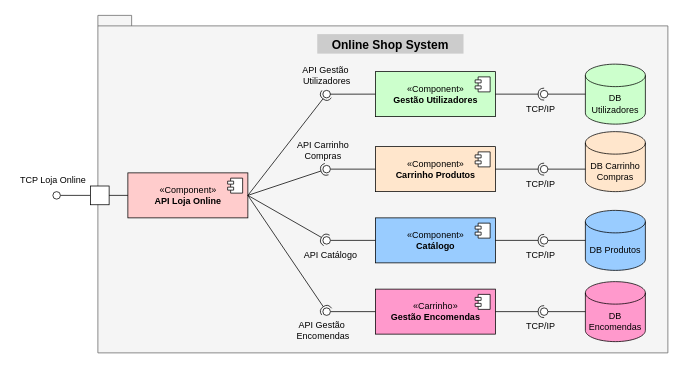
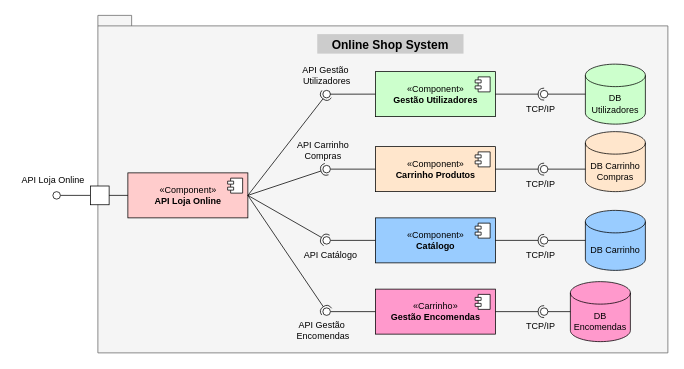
  <mxCell id="0" />
  <mxCell id="1" parent="0" />
  <mxCell id="2" value="" style="shape=folder;fontStyle=1;spacingTop=10;tabWidth=40;tabHeight=14;tabPosition=left;html=1;fillColor=#f5f5f5;fontColor=#333333;strokeColor=#666666;" parent="1" vertex="1"><mxGeometry x="130" y="20" width="760" height="450" as="geometry" /></mxCell>
  <mxCell id="3" value="«Component»&lt;br&gt;&lt;b&gt;API Loja Online&lt;/b&gt;" style="html=1;dropTarget=0;fillColor=#FFCCCC;" parent="1" vertex="1"><mxGeometry x="170" y="230" width="160" height="60" as="geometry" /></mxCell>
  <mxCell id="4" value="" style="shape=module;jettyWidth=8;jettyHeight=4;" parent="3" vertex="1"><mxGeometry x="1" width="20" height="20" relative="1" as="geometry"><mxPoint x="-27" y="7" as="offset" /></mxGeometry></mxCell>
  <mxCell id="5" value="«Carrinho»&lt;br&gt;&lt;b&gt;Gestão Encomendas&lt;/b&gt;" style="html=1;dropTarget=0;fillColor=#FF99CC;" parent="1" vertex="1"><mxGeometry x="500" y="385" width="160" height="60" as="geometry" /></mxCell>
  <mxCell id="6" value="" style="shape=module;jettyWidth=8;jettyHeight=4;" parent="5" vertex="1"><mxGeometry x="1" width="20" height="20" relative="1" as="geometry"><mxPoint x="-27" y="7" as="offset" /></mxGeometry></mxCell>
  <mxCell id="7" value="«Component»&lt;br&gt;&lt;b&gt;Gestão Utilizadores&lt;/b&gt;" style="html=1;dropTarget=0;fillColor=#CCFFCC;" parent="1" vertex="1"><mxGeometry x="500" y="95" width="160" height="60" as="geometry" /></mxCell>
  <mxCell id="8" value="" style="shape=module;jettyWidth=8;jettyHeight=4;" parent="7" vertex="1"><mxGeometry x="1" width="20" height="20" relative="1" as="geometry"><mxPoint x="-27" y="7" as="offset" /></mxGeometry></mxCell>
  <mxCell id="9" value="«Component»&lt;br&gt;&lt;b&gt;Catálogo&lt;/b&gt;" style="html=1;dropTarget=0;fillColor=#99CCFF;" parent="1" vertex="1"><mxGeometry x="500" y="290" width="160" height="60" as="geometry" /></mxCell>
  <mxCell id="10" value="" style="shape=module;jettyWidth=8;jettyHeight=4;" parent="9" vertex="1"><mxGeometry x="1" width="20" height="20" relative="1" as="geometry"><mxPoint x="-27" y="7" as="offset" /></mxGeometry></mxCell>
  <mxCell id="11" value="«Component»&lt;br&gt;&lt;b&gt;Carrinho Produtos&lt;/b&gt;" style="html=1;dropTarget=0;fillColor=#FFE6CC;" parent="1" vertex="1"><mxGeometry x="500" y="195" width="160" height="60" as="geometry" /></mxCell>
  <mxCell id="12" value="" style="shape=module;jettyWidth=8;jettyHeight=4;" parent="11" vertex="1"><mxGeometry x="1" width="20" height="20" relative="1" as="geometry"><mxPoint x="-27" y="7" as="offset" /></mxGeometry></mxCell>
  <mxCell id="13" value="DB Utilizadores" style="shape=cylinder3;whiteSpace=wrap;html=1;boundedLbl=1;backgroundOutline=1;size=15;fillColor=#CCFFCC;" parent="1" vertex="1"><mxGeometry x="780" y="85" width="80" height="80" as="geometry" /></mxCell>
  <mxCell id="14" value="DB Carrinho Compras" style="shape=cylinder3;whiteSpace=wrap;html=1;boundedLbl=1;backgroundOutline=1;size=15;fillColor=#FFE6CC;" parent="1" vertex="1"><mxGeometry x="780" y="175" width="80" height="80" as="geometry" /></mxCell>
- <mxCell id="15" value="DB Produtos" style="shape=cylinder3;whiteSpace=wrap;html=1;boundedLbl=1;backgroundOutline=1;size=15;fillColor=#99CCFF;" parent="1" vertex="1"><mxGeometry x="780" y="280" width="80" height="80" as="geometry" /></mxCell>
- <mxCell id="16" value="DB Encomendas" style="shape=cylinder3;whiteSpace=wrap;html=1;boundedLbl=1;backgroundOutline=1;size=15;fillColor=#FF99CC;" parent="1" vertex="1"><mxGeometry x="780" y="375" width="80" height="80" as="geometry" /></mxCell>
+ <mxCell id="15" value="DB Carrinho" style="shape=cylinder3;whiteSpace=wrap;html=1;boundedLbl=1;backgroundOutline=1;size=15;fillColor=#99CCFF;" parent="1" vertex="1"><mxGeometry x="780" y="280" width="80" height="80" as="geometry" /></mxCell>
+ <mxCell id="16" value="DB Encomendas" style="shape=cylinder3;whiteSpace=wrap;html=1;boundedLbl=1;backgroundOutline=1;size=15;fillColor=#FF99CC;" parent="1" vertex="1"><mxGeometry x="760" y="375" width="80" height="80" as="geometry" /></mxCell>
  <mxCell id="17" value="" style="rounded=0;orthogonalLoop=1;jettySize=auto;html=1;endArrow=none;endFill=0;sketch=0;targetPerimeterSpacing=0;exitX=0;exitY=0.5;exitDx=0;exitDy=0;startArrow=none;" parent="1" source="35" edge="1"><mxGeometry relative="1" as="geometry"><mxPoint x="260" y="310" as="sourcePoint" /><mxPoint x="440" y="125" as="targetPoint" /></mxGeometry></mxCell>
  <mxCell id="18" value="" style="rounded=0;orthogonalLoop=1;jettySize=auto;html=1;endArrow=halfCircle;endFill=0;endSize=6;strokeWidth=1;sketch=0;exitX=1;exitY=0.5;exitDx=0;exitDy=0;" parent="1" source="3" edge="1"><mxGeometry relative="1" as="geometry"><mxPoint x="310" y="310" as="sourcePoint" /><mxPoint x="435" y="415" as="targetPoint" /></mxGeometry></mxCell>
  <mxCell id="19" value="" style="rounded=0;orthogonalLoop=1;jettySize=auto;html=1;endArrow=none;endFill=0;sketch=0;sourcePerimeterSpacing=0;targetPerimeterSpacing=0;exitX=0;exitY=0.5;exitDx=0;exitDy=0;" parent="1" source="11" edge="1"><mxGeometry relative="1" as="geometry"><mxPoint x="510" y="90" as="sourcePoint" /><mxPoint x="440" y="225" as="targetPoint" /></mxGeometry></mxCell>
  <mxCell id="20" value="" style="rounded=0;orthogonalLoop=1;jettySize=auto;html=1;endArrow=none;endFill=0;sketch=0;sourcePerimeterSpacing=0;targetPerimeterSpacing=0;exitX=0;exitY=0.5;exitDx=0;exitDy=0;" parent="1" source="9" edge="1"><mxGeometry relative="1" as="geometry"><mxPoint x="520" y="100" as="sourcePoint" /><mxPoint x="440" y="320" as="targetPoint" /></mxGeometry></mxCell>
  <mxCell id="21" value="" style="rounded=0;orthogonalLoop=1;jettySize=auto;html=1;endArrow=none;endFill=0;sketch=0;sourcePerimeterSpacing=0;targetPerimeterSpacing=0;exitX=0;exitY=0.5;exitDx=0;exitDy=0;" parent="1" source="5" edge="1"><mxGeometry relative="1" as="geometry"><mxPoint x="530" y="110" as="sourcePoint" /><mxPoint x="440" y="415" as="targetPoint" /></mxGeometry></mxCell>
  <mxCell id="22" value="" style="rounded=0;orthogonalLoop=1;jettySize=auto;html=1;endArrow=none;endFill=0;sketch=0;sourcePerimeterSpacing=0;targetPerimeterSpacing=0;exitX=0;exitY=0.5;exitDx=0;exitDy=0;exitPerimeter=0;" parent="1" source="13" target="24" edge="1"><mxGeometry relative="1" as="geometry"><mxPoint x="220" y="355" as="sourcePoint" /></mxGeometry></mxCell>
  <mxCell id="23" value="" style="rounded=0;orthogonalLoop=1;jettySize=auto;html=1;endArrow=halfCircle;endFill=0;entryX=0.5;entryY=0.5;endSize=6;strokeWidth=1;sketch=0;exitX=1;exitY=0.5;exitDx=0;exitDy=0;" parent="1" source="7" target="24" edge="1"><mxGeometry relative="1" as="geometry"><mxPoint x="260" y="355" as="sourcePoint" /></mxGeometry></mxCell>
  <mxCell id="24" value="" style="ellipse;whiteSpace=wrap;html=1;align=center;aspect=fixed;resizable=0;points=[];outlineConnect=0;sketch=0;" parent="1" vertex="1"><mxGeometry x="720" y="120" width="10" height="10" as="geometry" /></mxCell>
  <mxCell id="25" value="" style="rounded=0;orthogonalLoop=1;jettySize=auto;html=1;endArrow=none;endFill=0;sketch=0;sourcePerimeterSpacing=0;targetPerimeterSpacing=0;exitX=0;exitY=0.5;exitDx=0;exitDy=0;exitPerimeter=0;" parent="1" target="27" edge="1"><mxGeometry relative="1" as="geometry"><mxPoint x="780" y="225" as="sourcePoint" /></mxGeometry></mxCell>
  <mxCell id="26" value="" style="rounded=0;orthogonalLoop=1;jettySize=auto;html=1;endArrow=halfCircle;endFill=0;entryX=0.5;entryY=0.5;endSize=6;strokeWidth=1;sketch=0;exitX=1;exitY=0.5;exitDx=0;exitDy=0;" parent="1" source="11" target="27" edge="1"><mxGeometry relative="1" as="geometry"><mxPoint x="650" y="115" as="sourcePoint" /></mxGeometry></mxCell>
  <mxCell id="27" value="" style="ellipse;whiteSpace=wrap;html=1;align=center;aspect=fixed;resizable=0;points=[];outlineConnect=0;sketch=0;" parent="1" vertex="1"><mxGeometry x="720" y="220" width="10" height="10" as="geometry" /></mxCell>
  <mxCell id="28" value="" style="rounded=0;orthogonalLoop=1;jettySize=auto;html=1;endArrow=none;endFill=0;sketch=0;sourcePerimeterSpacing=0;targetPerimeterSpacing=0;exitX=0;exitY=0.5;exitDx=0;exitDy=0;exitPerimeter=0;" parent="1" source="15" target="30" edge="1"><mxGeometry relative="1" as="geometry"><mxPoint x="810" y="100" as="sourcePoint" /></mxGeometry></mxCell>
  <mxCell id="29" value="" style="rounded=0;orthogonalLoop=1;jettySize=auto;html=1;endArrow=halfCircle;endFill=0;entryX=0.5;entryY=0.5;endSize=6;strokeWidth=1;sketch=0;exitX=1;exitY=0.5;exitDx=0;exitDy=0;" parent="1" source="9" target="30" edge="1"><mxGeometry relative="1" as="geometry"><mxPoint x="660" y="100" as="sourcePoint" /></mxGeometry></mxCell>
  <mxCell id="30" value="" style="ellipse;whiteSpace=wrap;html=1;align=center;aspect=fixed;resizable=0;points=[];outlineConnect=0;sketch=0;" parent="1" vertex="1"><mxGeometry x="720" y="315" width="10" height="10" as="geometry" /></mxCell>
  <mxCell id="31" value="" style="rounded=0;orthogonalLoop=1;jettySize=auto;html=1;endArrow=none;endFill=0;sketch=0;sourcePerimeterSpacing=0;targetPerimeterSpacing=0;exitX=0;exitY=0.5;exitDx=0;exitDy=0;exitPerimeter=0;" parent="1" source="16" target="33" edge="1"><mxGeometry relative="1" as="geometry"><mxPoint x="820" y="85" as="sourcePoint" /></mxGeometry></mxCell>
  <mxCell id="32" value="" style="rounded=0;orthogonalLoop=1;jettySize=auto;html=1;endArrow=halfCircle;endFill=0;entryX=0.5;entryY=0.5;endSize=6;strokeWidth=1;sketch=0;exitX=1;exitY=0.5;exitDx=0;exitDy=0;" parent="1" source="5" target="33" edge="1"><mxGeometry relative="1" as="geometry"><mxPoint x="670" y="85" as="sourcePoint" /></mxGeometry></mxCell>
  <mxCell id="33" value="" style="ellipse;whiteSpace=wrap;html=1;align=center;aspect=fixed;resizable=0;points=[];outlineConnect=0;sketch=0;" parent="1" vertex="1"><mxGeometry x="720" y="410" width="10" height="10" as="geometry" /></mxCell>
  <mxCell id="34" value="Online Shop System" style="text;align=center;fontStyle=1;verticalAlign=middle;spacingLeft=3;spacingRight=3;strokeColor=none;rotatable=0;points=[[0,0.5],[1,0.5]];portConstraint=eastwest;fillColor=#CCCCCC;fontSize=16;" parent="1" vertex="1"><mxGeometry x="422.5" y="45" width="195" height="26" as="geometry" /></mxCell>
  <mxCell id="35" value="" style="ellipse;whiteSpace=wrap;html=1;align=center;aspect=fixed;resizable=0;points=[];outlineConnect=0;sketch=0;" parent="1" vertex="1"><mxGeometry x="430" y="120" width="10" height="10" as="geometry" /></mxCell>
  <mxCell id="36" value="" style="rounded=0;orthogonalLoop=1;jettySize=auto;html=1;endArrow=none;endFill=0;sketch=0;sourcePerimeterSpacing=0;exitX=0;exitY=0.5;exitDx=0;exitDy=0;" parent="1" source="7" target="35" edge="1"><mxGeometry relative="1" as="geometry"><mxPoint x="500" y="125" as="sourcePoint" /><mxPoint x="440" y="125" as="targetPoint" /></mxGeometry></mxCell>
  <mxCell id="37" value="" style="ellipse;whiteSpace=wrap;html=1;align=center;aspect=fixed;resizable=0;points=[];outlineConnect=0;sketch=0;" parent="1" vertex="1"><mxGeometry x="430" y="220" width="10" height="10" as="geometry" /></mxCell>
  <mxCell id="38" value="" style="ellipse;whiteSpace=wrap;html=1;align=center;aspect=fixed;resizable=0;points=[];outlineConnect=0;sketch=0;" parent="1" vertex="1"><mxGeometry x="430" y="315" width="10" height="10" as="geometry" /></mxCell>
  <mxCell id="39" value="" style="ellipse;whiteSpace=wrap;html=1;align=center;aspect=fixed;resizable=0;points=[];outlineConnect=0;sketch=0;" parent="1" vertex="1"><mxGeometry x="430" y="410" width="10" height="10" as="geometry" /></mxCell>
  <mxCell id="40" value="" style="rounded=0;orthogonalLoop=1;jettySize=auto;html=1;endArrow=halfCircle;endFill=0;endSize=6;strokeWidth=1;sketch=0;exitX=1;exitY=0.5;exitDx=0;exitDy=0;" parent="1" source="3" edge="1"><mxGeometry relative="1" as="geometry"><mxPoint x="340" y="270" as="sourcePoint" /><mxPoint x="435" y="320" as="targetPoint" /></mxGeometry></mxCell>
  <mxCell id="41" value="" style="rounded=0;orthogonalLoop=1;jettySize=auto;html=1;endArrow=halfCircle;endFill=0;endSize=6;strokeWidth=1;sketch=0;exitX=1;exitY=0.5;exitDx=0;exitDy=0;" parent="1" source="3" edge="1"><mxGeometry relative="1" as="geometry"><mxPoint x="350" y="280" as="sourcePoint" /><mxPoint x="435" y="225" as="targetPoint" /></mxGeometry></mxCell>
  <mxCell id="42" value="" style="rounded=0;orthogonalLoop=1;jettySize=auto;html=1;endArrow=halfCircle;endFill=0;endSize=6;strokeWidth=1;sketch=0;exitX=1;exitY=0.5;exitDx=0;exitDy=0;" parent="1" source="3" edge="1"><mxGeometry relative="1" as="geometry"><mxPoint x="360" y="290" as="sourcePoint" /><mxPoint x="435" y="125" as="targetPoint" /></mxGeometry></mxCell>
  <mxCell id="43" value="API Gestão&amp;nbsp;&lt;br&gt;Utilizadores" style="text;html=1;align=center;verticalAlign=middle;resizable=0;points=[];autosize=1;strokeColor=none;fillColor=none;fontSize=12;" parent="1" vertex="1"><mxGeometry x="395" y="85" width="80" height="30" as="geometry" /></mxCell>
  <mxCell id="44" value="API Carrinho&lt;br&gt;Compras" style="text;html=1;align=center;verticalAlign=middle;resizable=0;points=[];autosize=1;strokeColor=none;fillColor=none;fontSize=12;" parent="1" vertex="1"><mxGeometry x="390" y="185" width="80" height="30" as="geometry" /></mxCell>
  <mxCell id="45" value="API Catálogo" style="text;html=1;align=center;verticalAlign=middle;resizable=0;points=[];autosize=1;strokeColor=none;fillColor=none;fontSize=12;" parent="1" vertex="1"><mxGeometry x="395" y="330" width="90" height="20" as="geometry" /></mxCell>
  <mxCell id="46" value="API Gestão&amp;nbsp;&lt;br&gt;Encomendas" style="text;html=1;align=center;verticalAlign=middle;resizable=0;points=[];autosize=1;strokeColor=none;fillColor=none;fontSize=12;" parent="1" vertex="1"><mxGeometry x="385" y="425" width="90" height="30" as="geometry" /></mxCell>
  <mxCell id="47" value="TCP/IP" style="text;html=1;align=center;verticalAlign=middle;resizable=0;points=[];autosize=1;strokeColor=none;fillColor=none;fontSize=12;" parent="1" vertex="1"><mxGeometry x="695" y="135" width="50" height="20" as="geometry" /></mxCell>
  <mxCell id="48" value="TCP/IP" style="text;html=1;align=center;verticalAlign=middle;resizable=0;points=[];autosize=1;strokeColor=none;fillColor=none;fontSize=12;" parent="1" vertex="1"><mxGeometry x="695" y="235" width="50" height="20" as="geometry" /></mxCell>
  <mxCell id="49" value="TCP/IP" style="text;html=1;align=center;verticalAlign=middle;resizable=0;points=[];autosize=1;strokeColor=none;fillColor=none;fontSize=12;" parent="1" vertex="1"><mxGeometry x="695" y="330" width="50" height="20" as="geometry" /></mxCell>
  <mxCell id="50" value="TCP/IP" style="text;html=1;align=center;verticalAlign=middle;resizable=0;points=[];autosize=1;strokeColor=none;fillColor=none;fontSize=12;" parent="1" vertex="1"><mxGeometry x="695" y="425" width="50" height="20" as="geometry" /></mxCell>
  <mxCell id="51" value="" style="rounded=0;orthogonalLoop=1;jettySize=auto;html=1;endArrow=none;endFill=0;sketch=0;targetPerimeterSpacing=0;exitX=0;exitY=0.5;exitDx=0;exitDy=0;startArrow=none;" edge="1" target="52" parent="1" source="54"><mxGeometry relative="1" as="geometry"><mxPoint x="40" y="335" as="sourcePoint" /></mxGeometry></mxCell>
  <mxCell id="52" value="" style="ellipse;whiteSpace=wrap;html=1;align=center;aspect=fixed;resizable=0;points=[];outlineConnect=0;sketch=0;" vertex="1" parent="1"><mxGeometry x="70" y="255" width="10" height="10" as="geometry" /></mxCell>
- <mxCell id="53" value="TCP Loja Online" style="text;html=1;align=center;verticalAlign=middle;resizable=0;points=[];autosize=1;strokeColor=none;fillColor=none;fontSize=12;" vertex="1" parent="1"><mxGeometry x="20" y="230" width="100" height="20" as="geometry" /></mxCell>
+ <mxCell id="53" value="API Loja Online" style="text;html=1;align=center;verticalAlign=middle;resizable=0;points=[];autosize=1;strokeColor=none;fillColor=none;fontSize=12;" vertex="1" parent="1"><mxGeometry x="20" y="230" width="100" height="20" as="geometry" /></mxCell>
  <mxCell id="54" value="" style="rounded=0;whiteSpace=wrap;html=1;" vertex="1" parent="1"><mxGeometry x="120" y="247.5" width="25" height="25" as="geometry" /></mxCell>
  <mxCell id="55" value="" style="rounded=0;orthogonalLoop=1;jettySize=auto;html=1;endArrow=none;endFill=0;sketch=0;sourcePerimeterSpacing=0;exitX=0;exitY=0.5;exitDx=0;exitDy=0;" edge="1" parent="1" source="3" target="54"><mxGeometry relative="1" as="geometry"><mxPoint x="170" y="260" as="sourcePoint" /><mxPoint x="50" y="260" as="targetPoint" /></mxGeometry></mxCell>
